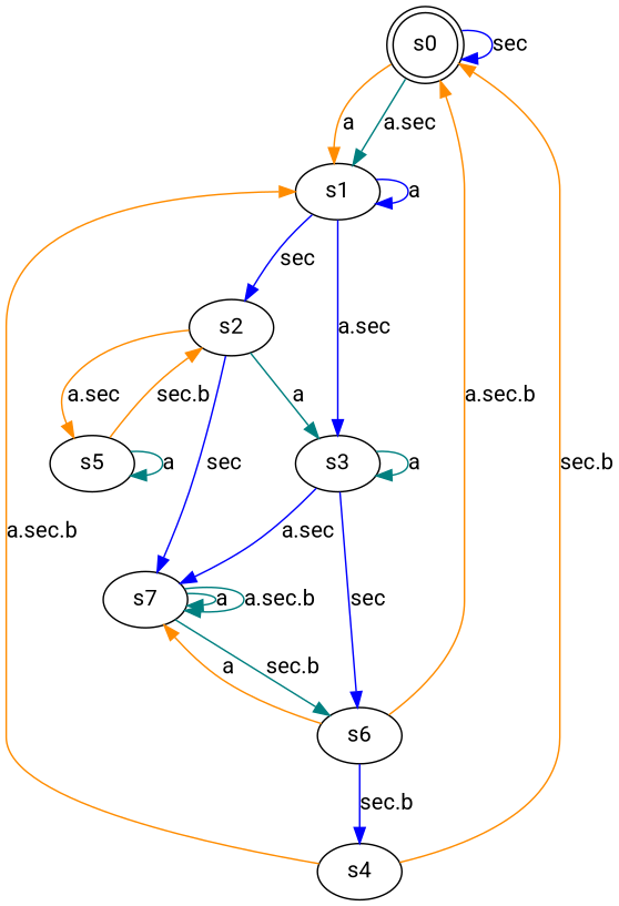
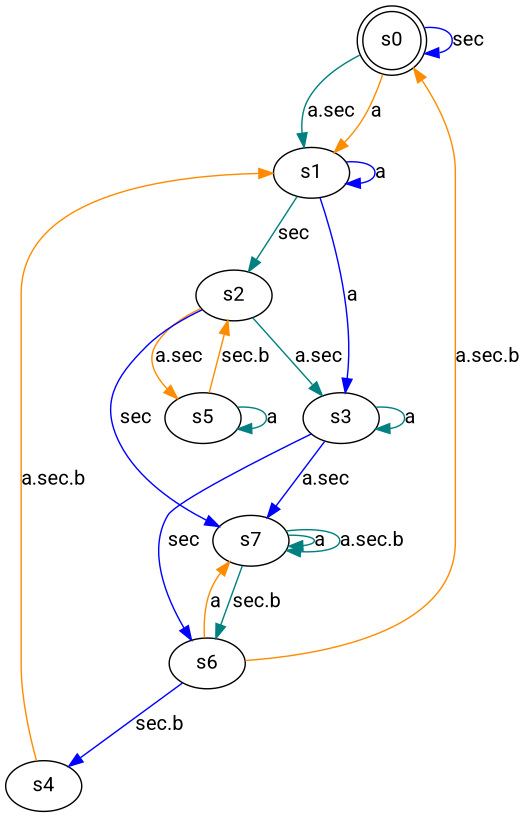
  digraph {
    fontname=Roboto
    rankdir=TB
    node [fontname=Roboto]
    edge [color=teal fontname=Roboto]
    s0 [shape=doublecircle]
    s1
    s2
    s3
    s5
    s7
    s6
    s4
    s0 -> s0 [color=blue label=sec]
    s0 -> s1 [color=darkorange label=a]
    s0 -> s1 [label="a.sec"]
    s1 -> s1 [color=blue label=a]
-   s1 -> s2 [color=blue label=sec]
-   s1 -> s3 [color=blue label="a.sec"]
-   s2 -> s3 [label=a]
+   s1 -> s2 [label=sec]
+   s1 -> s3 [color=blue label=a]
+   s2 -> s3 [label="a.sec"]
    s2 -> s5 [color=darkorange label="a.sec"]
    s2 -> s7 [color=blue label=sec]
    s3 -> s3 [label=a]
    s3 -> s7 [color=blue label="a.sec"]
    s3 -> s6 [color=blue label=sec]
    s5 -> s2 [color=darkorange label="sec.b"]
    s5 -> s5 [label=a]
    s7 -> s7 [label=a]
    s7 -> s7 [label="a.sec.b"]
    s7 -> s6 [label="sec.b"]
    s6 -> s0 [color=darkorange label="a.sec.b"]
    s6 -> s7 [color=darkorange label=a]
    s6 -> s4 [color=blue label="sec.b"]
-   s4 -> s0 [color=darkorange label="sec.b"]
    s4 -> s1 [color=darkorange label="a.sec.b"]
  }
